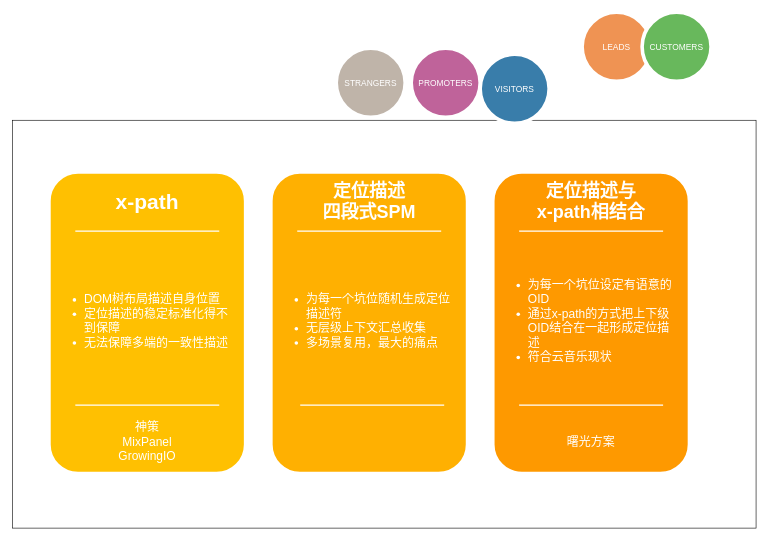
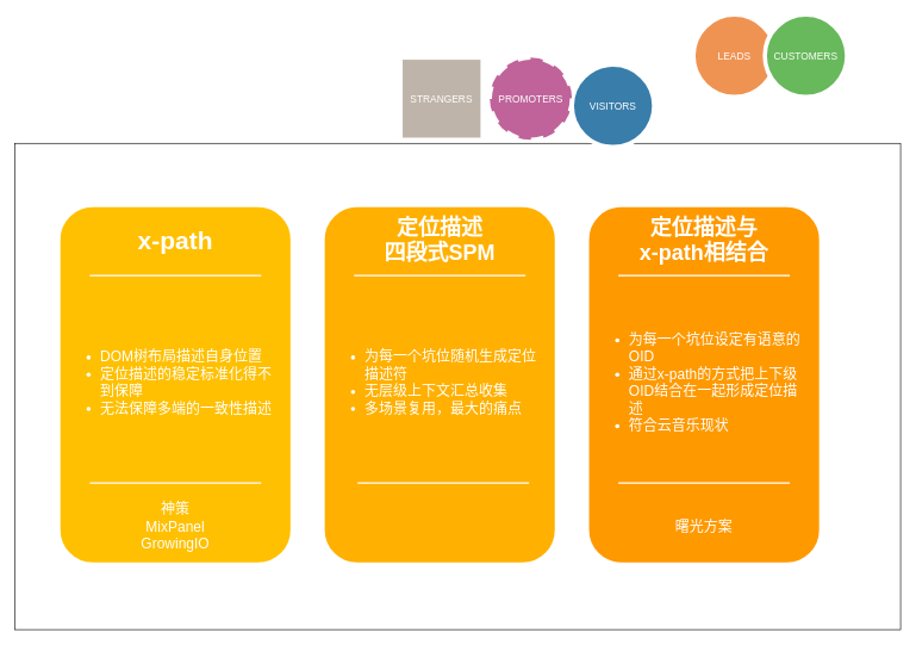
  <mxCell id="0" />
  <mxCell id="1" parent="0" />
  <mxCell id="2" value="" style="rounded=0;whiteSpace=wrap;html=1;fontSize=20;fontColor=#FFFFFF;" parent="1" vertex="1"><mxGeometry x="20" y="200" width="1240" height="680" as="geometry" /></mxCell>
- <mxCell id="3" value="STRANGERS" style="ellipse;whiteSpace=wrap;html=1;rounded=0;shadow=0;strokeWidth=6;fontSize=14;align=center;fillColor=#BFB4A9;strokeColor=#FFFFFF;fontColor=#FFFFFF;" parent="1" vertex="1"><mxGeometry x="560" y="80" width="115" height="115" as="geometry" /></mxCell>
+ <mxCell id="3" value="STRANGERS" style="whiteSpace=wrap;html=1;shadow=0;strokeWidth=6;fontSize=14;align=center;fillColor=#BFB4A9;strokeColor=#FFFFFF;fontColor=#FFFFFF;rounded=0;" parent="1" vertex="1"><mxGeometry x="560" y="80" width="115" height="115" as="geometry" /></mxCell>
  <mxCell id="4" value="" style="whiteSpace=wrap;html=1;rounded=1;shadow=0;strokeWidth=8;fontSize=20;align=center;fillColor=#FFC001;strokeColor=#FFFFFF;" parent="1" vertex="1"><mxGeometry x="80" y="285" width="330" height="505" as="geometry" /></mxCell>
  <mxCell id="5" value="x-path" style="text;html=1;strokeColor=none;fillColor=none;align=center;verticalAlign=middle;whiteSpace=wrap;rounded=0;shadow=0;fontSize=35;fontColor=#FFFFFF;fontStyle=1" parent="1" vertex="1"><mxGeometry x="105" y="305" width="280" height="60" as="geometry" /></mxCell>
  <mxCell id="6" value="神策&lt;br style=&quot;font-size: 20px;&quot;&gt;MixPanel&lt;br style=&quot;font-size: 20px;&quot;&gt;GrowingIO" style="text;html=1;strokeColor=none;fillColor=none;align=center;verticalAlign=middle;whiteSpace=wrap;rounded=0;shadow=0;fontSize=20;fontColor=#FFFFFF;" parent="1" vertex="1"><mxGeometry x="105" y="690" width="280" height="90" as="geometry" /></mxCell>
  <mxCell id="7" value="" style="line;strokeWidth=2;html=1;rounded=0;shadow=0;fontSize=27;align=center;fillColor=none;strokeColor=#FFFFFF;" parent="1" vertex="1"><mxGeometry x="125" y="380" width="240" height="10" as="geometry" /></mxCell>
  <mxCell id="8" value="" style="line;strokeWidth=2;html=1;rounded=0;shadow=0;fontSize=27;align=center;fillColor=none;strokeColor=#FFFFFF;" parent="1" vertex="1"><mxGeometry x="125" y="670" width="240" height="10" as="geometry" /></mxCell>
  <mxCell id="9" value="VISITORS" style="ellipse;whiteSpace=wrap;html=1;rounded=0;shadow=0;strokeWidth=6;fontSize=14;align=center;fillColor=#397DAA;strokeColor=#FFFFFF;fontColor=#FFFFFF;" parent="1" vertex="1"><mxGeometry x="800" y="90" width="115" height="115" as="geometry" /></mxCell>
  <mxCell id="10" value="" style="whiteSpace=wrap;html=1;rounded=1;shadow=0;strokeWidth=8;fontSize=20;align=center;fillColor=#FFB001;strokeColor=#FFFFFF;" parent="1" vertex="1"><mxGeometry x="450" y="285" width="330" height="505" as="geometry" /></mxCell>
  <mxCell id="11" value="定位描述&lt;br style=&quot;font-size: 30px;&quot;&gt;四段式SPM" style="text;html=1;strokeColor=none;fillColor=none;align=center;verticalAlign=middle;whiteSpace=wrap;rounded=0;shadow=0;fontSize=30;fontColor=#FFFFFF;fontStyle=1" parent="1" vertex="1"><mxGeometry x="475" y="305" width="280" height="60" as="geometry" /></mxCell>
  <mxCell id="12" value="" style="line;strokeWidth=2;html=1;rounded=0;shadow=0;fontSize=27;align=center;fillColor=none;strokeColor=#FFFFFF;" parent="1" vertex="1"><mxGeometry x="495" y="380" width="240" height="10" as="geometry" /></mxCell>
  <mxCell id="13" value="" style="line;strokeWidth=2;html=1;rounded=0;shadow=0;fontSize=27;align=center;fillColor=none;strokeColor=#FFFFFF;" parent="1" vertex="1"><mxGeometry x="500" y="670" width="240" height="10" as="geometry" /></mxCell>
  <mxCell id="14" value="LEADS" style="ellipse;whiteSpace=wrap;html=1;rounded=0;shadow=0;strokeWidth=6;fontSize=14;align=center;fillColor=#EF9353;strokeColor=#FFFFFF;fontColor=#FFFFFF;" parent="1" vertex="1"><mxGeometry x="970" y="20" width="115" height="115" as="geometry" /></mxCell>
  <mxCell id="15" value="" style="whiteSpace=wrap;html=1;rounded=1;shadow=0;strokeWidth=8;fontSize=20;align=center;fillColor=#FE9900;strokeColor=#FFFFFF;" parent="1" vertex="1"><mxGeometry x="820" y="285" width="330" height="505" as="geometry" /></mxCell>
  <mxCell id="16" value="定位描述与&lt;br style=&quot;font-size: 30px;&quot;&gt;x-path相结合" style="text;html=1;strokeColor=none;fillColor=none;align=center;verticalAlign=middle;whiteSpace=wrap;rounded=0;shadow=0;fontSize=30;fontColor=#FFFFFF;fontStyle=1" parent="1" vertex="1"><mxGeometry x="845" y="305" width="280" height="60" as="geometry" /></mxCell>
  <mxCell id="17" value="曙光方案" style="text;html=1;strokeColor=none;fillColor=none;align=center;verticalAlign=middle;whiteSpace=wrap;rounded=0;shadow=0;fontSize=20;fontColor=#FFFFFF;" parent="1" vertex="1"><mxGeometry x="845" y="690" width="280" height="90" as="geometry" /></mxCell>
  <mxCell id="18" value="" style="line;strokeWidth=2;html=1;rounded=0;shadow=0;fontSize=27;align=center;fillColor=none;strokeColor=#FFFFFF;" parent="1" vertex="1"><mxGeometry x="865" y="380" width="240" height="10" as="geometry" /></mxCell>
  <mxCell id="19" value="" style="line;strokeWidth=2;html=1;rounded=0;shadow=0;fontSize=27;align=center;fillColor=none;strokeColor=#FFFFFF;" parent="1" vertex="1"><mxGeometry x="865" y="670" width="240" height="10" as="geometry" /></mxCell>
  <mxCell id="20" value="CUSTOMERS" style="ellipse;whiteSpace=wrap;html=1;rounded=0;shadow=0;strokeWidth=6;fontSize=14;align=center;fillColor=#68B85C;strokeColor=#FFFFFF;fontColor=#FFFFFF;" parent="1" vertex="1"><mxGeometry x="1070" y="20" width="115" height="115" as="geometry" /></mxCell>
- <mxCell id="21" value="PROMOTERS" style="ellipse;whiteSpace=wrap;html=1;rounded=0;shadow=0;strokeWidth=6;fontSize=14;align=center;fillColor=#BF639A;strokeColor=#FFFFFF;fontColor=#FFFFFF;" parent="1" vertex="1"><mxGeometry x="685" y="80" width="115" height="115" as="geometry" /></mxCell>
+ <mxCell id="21" value="PROMOTERS" style="ellipse;whiteSpace=wrap;html=1;rounded=0;shadow=0;strokeWidth=6;fontSize=14;align=center;fillColor=#BF639A;strokeColor=#FFFFFF;fontColor=#FFFFFF;dashed=1;" parent="1" vertex="1"><mxGeometry x="685" y="80" width="115" height="115" as="geometry" /></mxCell>
  <mxCell id="22" value="&lt;div style=&quot;font-size: 20px&quot;&gt;&lt;ul style=&quot;font-size: 20px&quot;&gt;&lt;li style=&quot;font-size: 20px&quot;&gt;&lt;span style=&quot;font-size: 20px&quot;&gt;DOM树布局描述自身位置&lt;/span&gt;&lt;/li&gt;&lt;li style=&quot;font-size: 20px&quot;&gt;&lt;span style=&quot;font-size: 20px&quot;&gt;定位描述的稳定标准化得不到保障&lt;/span&gt;&lt;/li&gt;&lt;li style=&quot;font-size: 20px&quot;&gt;&lt;span style=&quot;font-size: 20px&quot;&gt;无法保障多端的一致性描述&lt;/span&gt;&lt;/li&gt;&lt;/ul&gt;&lt;/div&gt;" style="text;html=1;strokeColor=none;fillColor=none;align=left;verticalAlign=middle;whiteSpace=wrap;rounded=0;fontColor=#FFFFFF;fontSize=20;horizontal=1;spacingBottom=-1;spacing=0;" parent="1" vertex="1"><mxGeometry x="100" y="396" width="290" height="274" as="geometry" /></mxCell>
  <mxCell id="23" value="&lt;div style=&quot;font-size: 20px;&quot;&gt;&lt;ul style=&quot;font-size: 20px;&quot;&gt;&lt;li style=&quot;font-size: 20px;&quot;&gt;为每一个坑位随机生成定位描述符&lt;/li&gt;&lt;li style=&quot;font-size: 20px;&quot;&gt;无层级上下文汇总收集&lt;/li&gt;&lt;li style=&quot;font-size: 20px;&quot;&gt;多场景复用，最大的痛点&lt;/li&gt;&lt;/ul&gt;&lt;/div&gt;" style="text;html=1;strokeColor=none;fillColor=none;align=left;verticalAlign=middle;whiteSpace=wrap;rounded=0;fontColor=#FFFFFF;fontSize=20;horizontal=1;spacingBottom=-1;spacing=0;" parent="1" vertex="1"><mxGeometry x="470" y="396" width="290" height="274" as="geometry" /></mxCell>
  <mxCell id="24" value="&lt;div style=&quot;font-size: 20px&quot;&gt;&lt;ul style=&quot;font-size: 20px&quot;&gt;&lt;li style=&quot;font-size: 20px&quot;&gt;为每一个坑位设定有语意的OID&lt;/li&gt;&lt;li style=&quot;font-size: 20px&quot;&gt;通过x-path的方式把上下级OID结合在一起形成定位描述&lt;/li&gt;&lt;li style=&quot;font-size: 20px&quot;&gt;符合云音乐现状&lt;/li&gt;&lt;/ul&gt;&lt;/div&gt;" style="text;html=1;strokeColor=none;fillColor=none;align=left;verticalAlign=middle;whiteSpace=wrap;rounded=0;fontColor=#FFFFFF;fontSize=20;horizontal=1;spacingBottom=-1;spacing=0;" parent="1" vertex="1"><mxGeometry x="840" y="396" width="290" height="274" as="geometry" /></mxCell>
